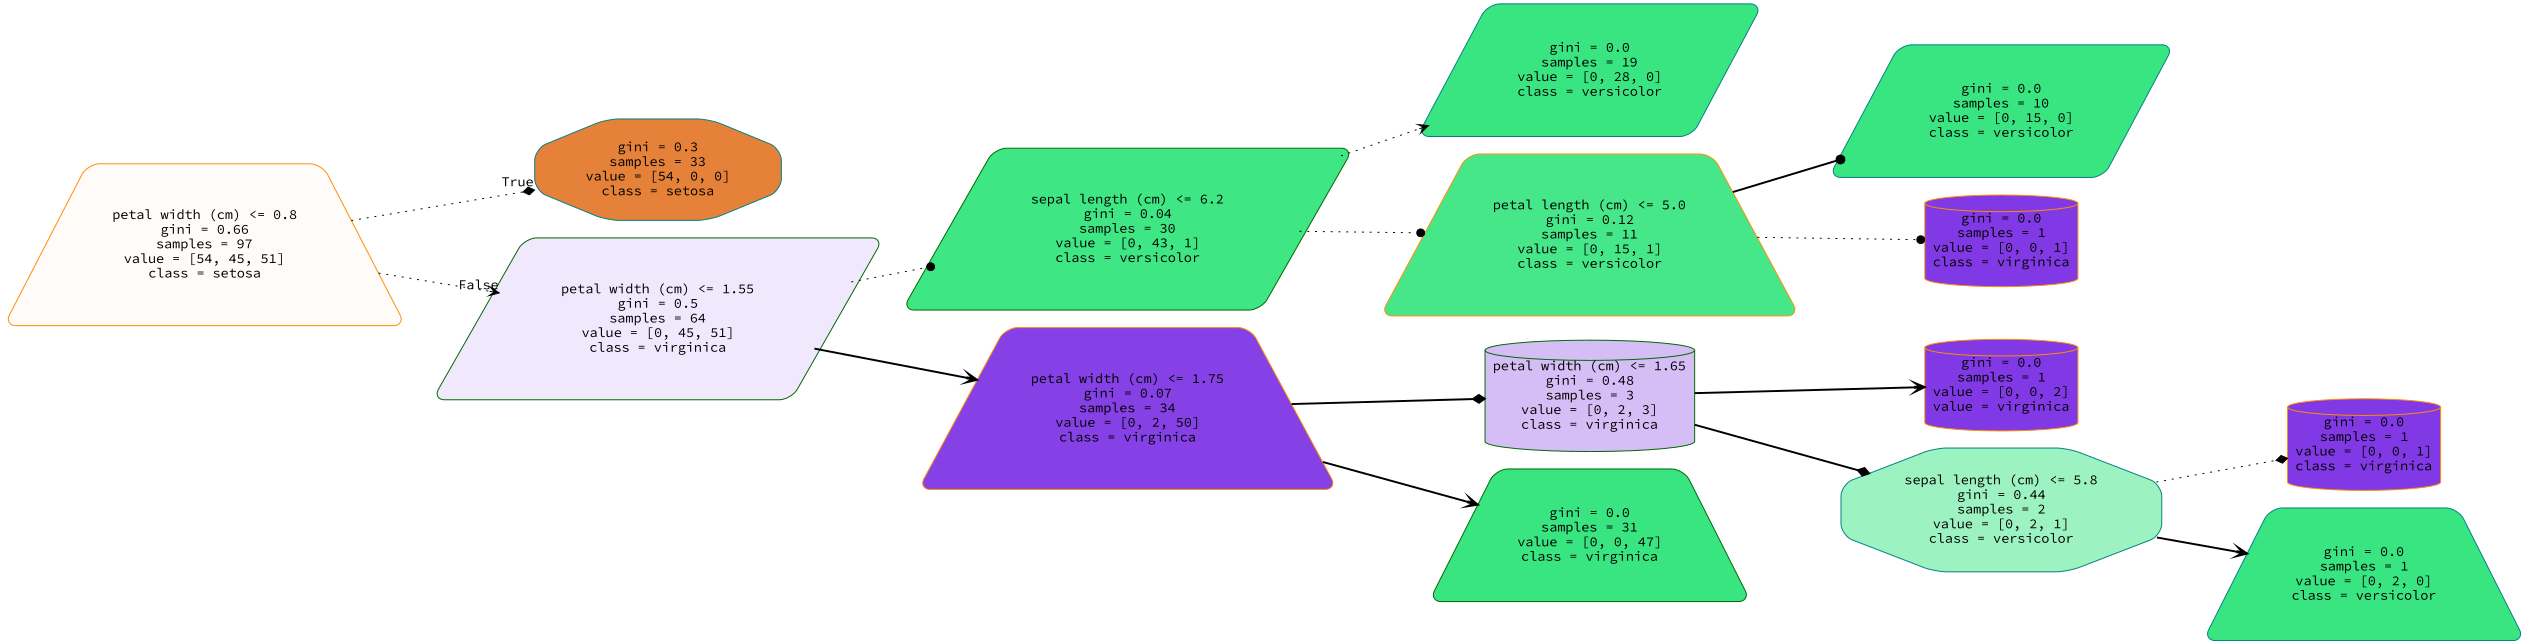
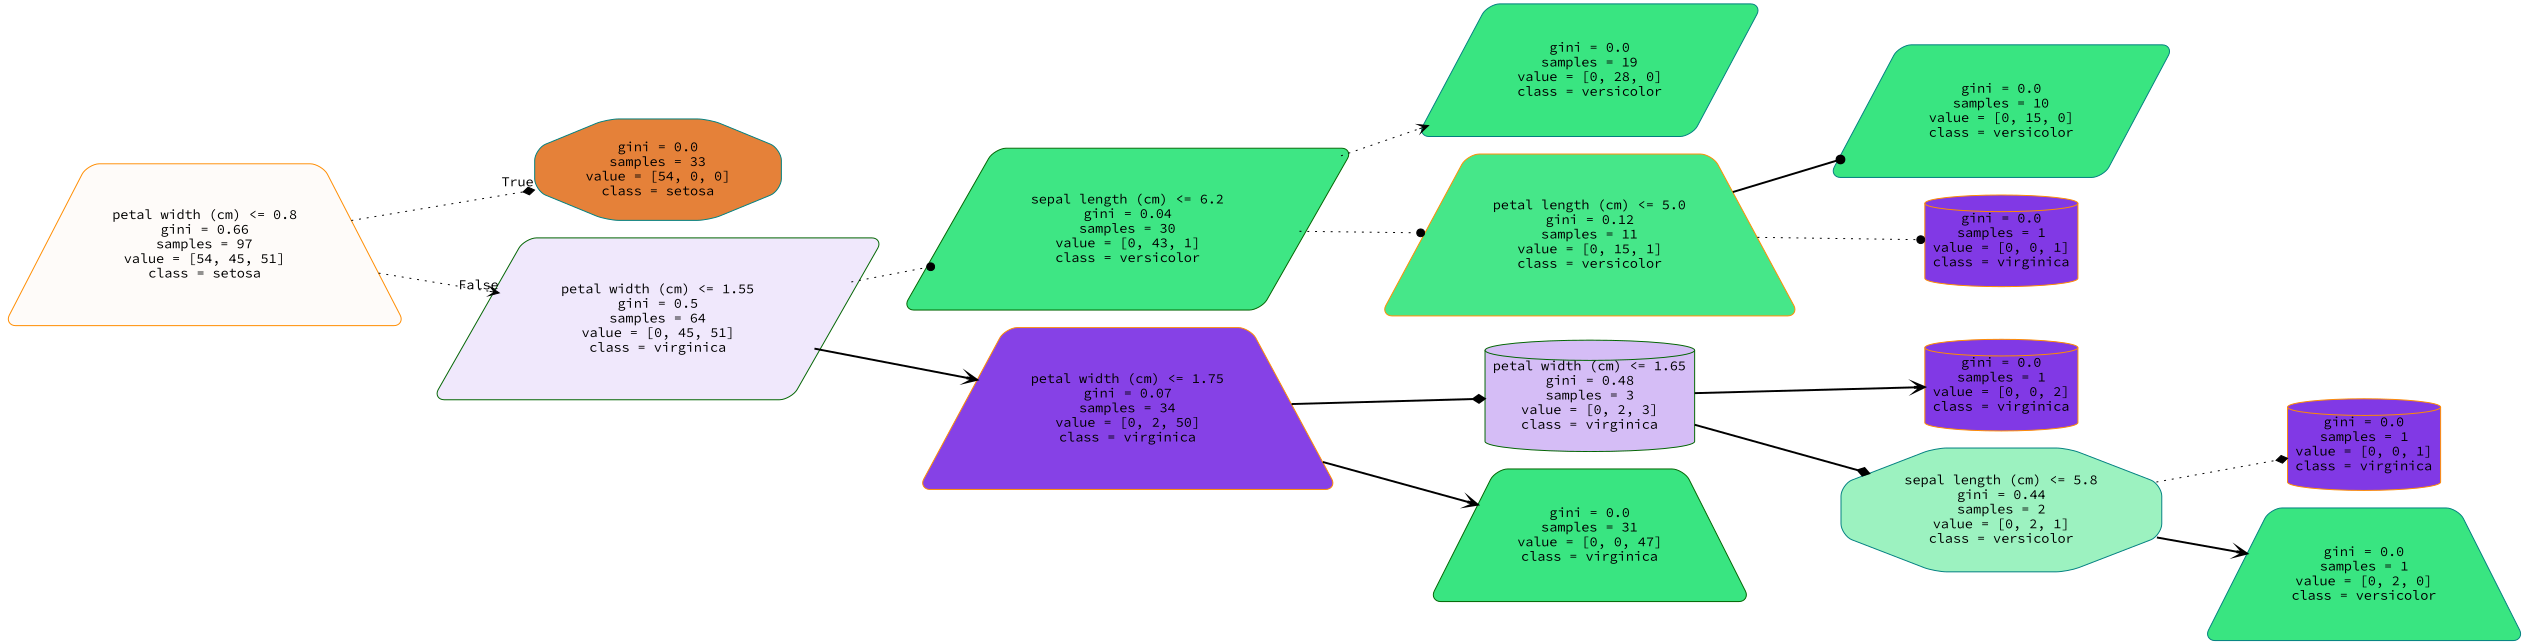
  digraph {
    fontname="Source Code Pro"
    rankdir=LR
    node [color=darkorange fillcolor="#39e581" fontname="Source Code Pro" shape=trapezium style="filled, rounded"]
    edge [arrowhead=vee fontname="Source Code Pro" style=dotted]
    n1 [fillcolor="#fefbf9" label="petal width (cm) <= 0.8\ngini = 0.66\nsamples = 97\nvalue = [54, 45, 51]\nclass = setosa"]
-   n2 [color=teal fillcolor="#e58139" label="gini = 0.3\nsamples = 33\nvalue = [54, 0, 0]\nclass = setosa" shape=octagon]
+   n2 [color=teal fillcolor="#e58139" label="gini = 0.0\nsamples = 33\nvalue = [54, 0, 0]\nclass = setosa" shape=octagon]
    n3 [color=darkgreen fillcolor="#f0e8fc" label="petal width (cm) <= 1.55\ngini = 0.5\nsamples = 64\nvalue = [0, 45, 51]\nclass = virginica" shape=parallelogram]
    n4 [color=darkgreen fillcolor="#3ee684" label="sepal length (cm) <= 6.2\ngini = 0.04\nsamples = 30\nvalue = [0, 43, 1]\nclass = versicolor" shape=parallelogram]
    n5 [fillcolor="#8641e6" label="petal width (cm) <= 1.75\ngini = 0.07\nsamples = 34\nvalue = [0, 2, 50]\nclass = virginica"]
    n6 [color=teal label="gini = 0.0\nsamples = 19\nvalue = [0, 28, 0]\nclass = versicolor" shape=parallelogram]
    n7 [fillcolor="#46e789" label="petal length (cm) <= 5.0\ngini = 0.12\nsamples = 11\nvalue = [0, 15, 1]\nclass = versicolor"]
    n8 [color=darkgreen fillcolor="#d5bdf6" label="petal width (cm) <= 1.65\ngini = 0.48\nsamples = 3\nvalue = [0, 2, 3]\nclass = virginica" shape=cylinder]
    n9 [color=darkgreen label="gini = 0.0\nsamples = 31\nvalue = [0, 0, 47]\nclass = virginica"]
    n10 [color=teal label="gini = 0.0\nsamples = 10\nvalue = [0, 15, 0]\nclass = versicolor" shape=parallelogram]
    n11 [fillcolor="#8139e5" label="gini = 0.0\nsamples = 1\nvalue = [0, 0, 1]\nclass = virginica" shape=cylinder]
-   n12 [fillcolor="#8139e5" label="gini = 0.0\nsamples = 1\nvalue = [0, 0, 2]\nvalue = virginica" shape=cylinder]
+   n12 [fillcolor="#8139e5" label="gini = 0.0\nsamples = 1\nvalue = [0, 0, 2]\nclass = virginica" shape=cylinder]
    n13 [color=teal fillcolor="#9cf2c0" label="sepal length (cm) <= 5.8\ngini = 0.44\nsamples = 2\nvalue = [0, 2, 1]\nclass = versicolor" shape=octagon]
    n14 [fillcolor="#8139e5" label="gini = 0.0\nsamples = 1\nvalue = [0, 0, 1]\nclass = virginica" shape=cylinder]
    n15 [color=teal label="gini = 0.0\nsamples = 1\nvalue = [0, 2, 0]\nclass = versicolor"]
    n1 -> n2 [arrowhead=diamond headlabel=True labelangle=45 labeldistance=2.5]
    n1 -> n3 [headlabel=False labelangle=-45 labeldistance=2.5]
    n3 -> n4 [arrowhead=dot]
    n3 -> n5 [style=bold]
    n4 -> n6
    n4 -> n7 [arrowhead=dot]
    n5 -> n8 [arrowhead=diamond style=bold]
    n5 -> n9 [style=bold]
    n7 -> n10 [arrowhead=dot style=bold]
    n7 -> n11 [arrowhead=dot]
    n8 -> n12 [style=bold]
    n8 -> n13 [arrowhead=diamond style=bold]
    n13 -> n14 [arrowhead=diamond]
    n13 -> n15 [style=bold]
  }
